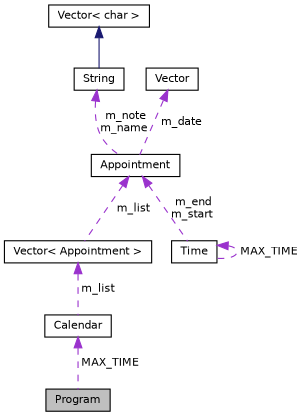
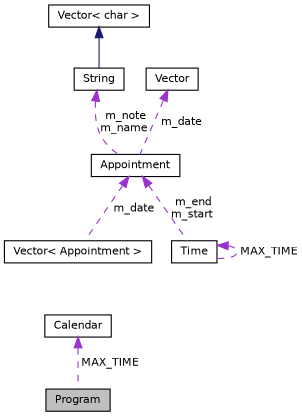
  digraph {
    node [color=black fillcolor=white fontname=Helvetica fontsize=10 shape=record style=filled]
    edge [color=darkorchid3 dir=back fontname=Helvetica fontsize=10 labelfontname=Helvetica labelfontsize=10 style=dashed]
    n1 [fillcolor=grey75 fontcolor=black height=0.2 label=Program width=0.4]
    n2 [height=0.2 label=Calendar width=0.4]
    n3 [height=0.2 label=String width=0.4]
    n4 [height=0.2 label=Appointment width=0.4]
    n5 [height=0.2 label="Vector\< Appointment \>" width=0.4]
    n6 [height=0.2 label=Time width=0.4]
    n7 [height=0.2 label="Vector\< char \>" width=0.4]
    n8 [height=0.2 label=Vector width=0.4]
    n2 -> n1 [label=" MAX_TIME"]
    n3 -> n4 [label=" m_note\nm_name"]
-   n4 -> n5 [label=" m_list"]
+   n4 -> n5 [label=" m_date"]
    n4 -> n6 [label=" m_end\nm_start"]
-   n5 -> n2 [label=" m_list"]
    n6 -> n6 [label=" MAX_TIME"]
    n7 -> n3 [color=midnightblue style=solid]
    n8 -> n4 [label=" m_date"]
  }
